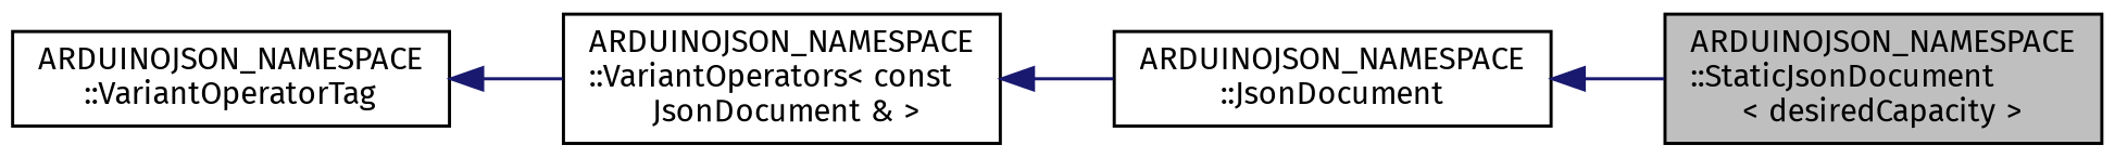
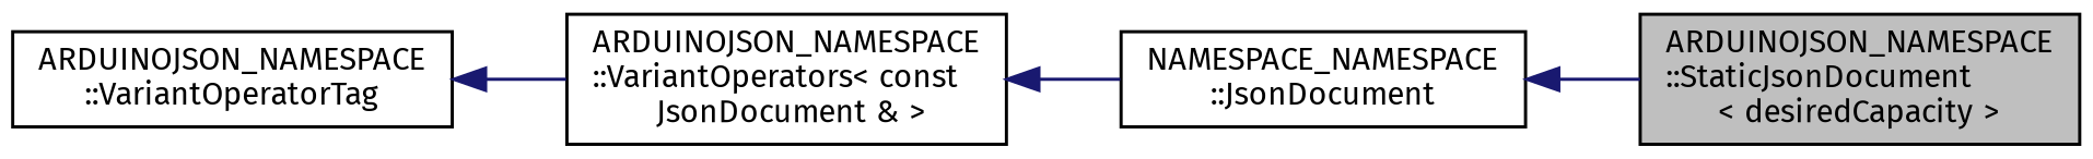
  digraph {
    rankdir=LR
    fontname="Fira Sans"
    node [color=black fillcolor=white fontname="Fira Sans" fontsize=10 shape=record style=filled]
    edge [color=midnightblue dir=back fontname="Fira Sans" fontsize=10 labelfontname=Helvetica labelfontsize=10 style=solid]
    n1 [fillcolor=grey75 fontcolor=black height=0.2 label="ARDUINOJSON_NAMESPACE\l::StaticJsonDocument\l\< desiredCapacity \>" width=0.4]
-   n2 [height=0.2 label="ARDUINOJSON_NAMESPACE\l::JsonDocument" width=0.4]
+   n2 [height=0.2 label="NAMESPACE_NAMESPACE\l::JsonDocument" width=0.4]
    n3 [height=0.2 label="ARDUINOJSON_NAMESPACE\l::VariantOperators\< const\l JsonDocument & \>" width=0.4]
    n4 [height=0.2 label="ARDUINOJSON_NAMESPACE\l::VariantOperatorTag" width=0.4]
    n2 -> n1
    n3 -> n2
    n4 -> n3
  }
